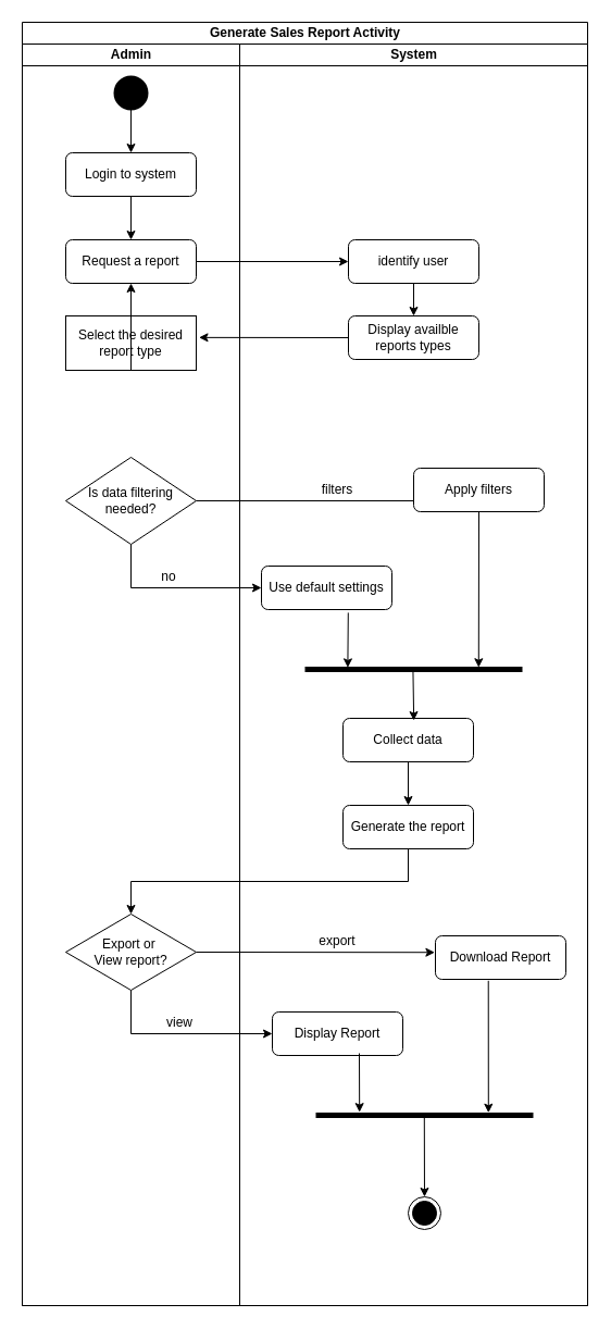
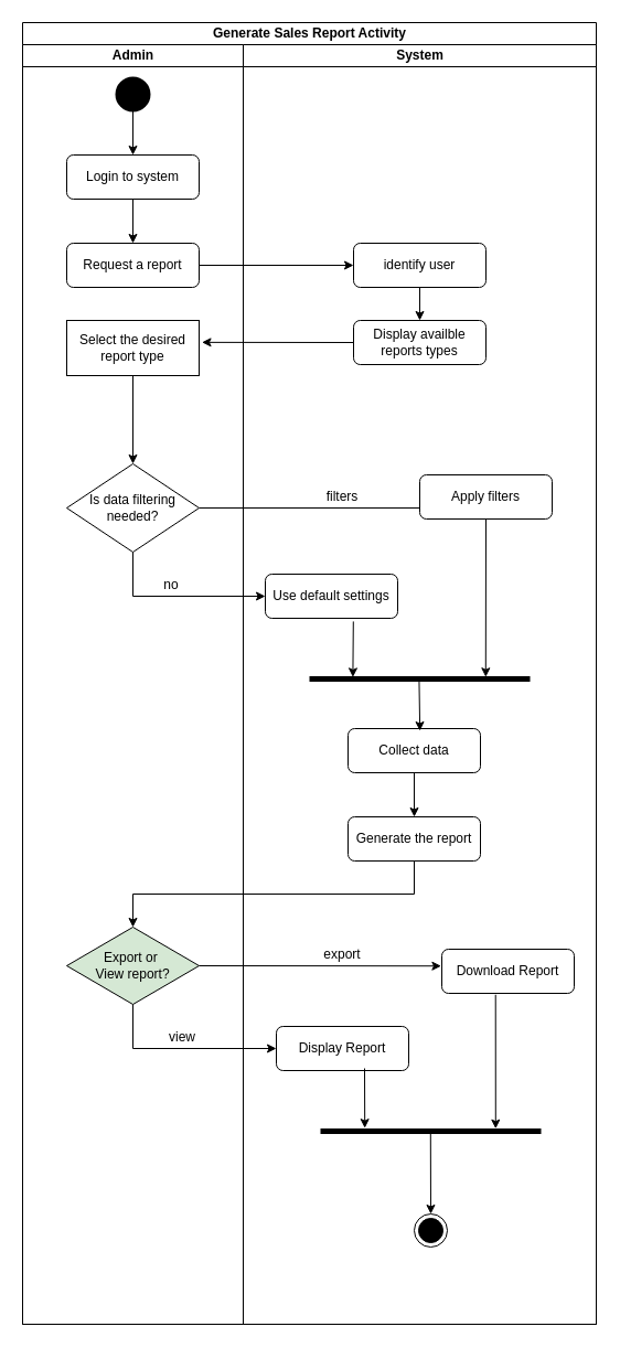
  <mxCell id="0" />
  <mxCell id="1" parent="0" />
  <mxCell id="2" value="Generate Sales Report Activity" style="swimlane;childLayout=stackLayout;resizeParent=1;resizeParentMax=0;startSize=20;html=1;" vertex="1" parent="1"><mxGeometry x="20" y="20" width="520" height="1180" as="geometry" /></mxCell>
  <mxCell id="3" value="Admin" style="swimlane;startSize=20;html=1;" vertex="1" parent="2"><mxGeometry y="20" width="200" height="1160" as="geometry" /></mxCell>
  <mxCell id="4" value="" style="strokeWidth=2;html=1;shape=mxgraph.flowchart.start_2;whiteSpace=wrap;fillColor=#000000;" vertex="1" parent="3"><mxGeometry x="85" y="30" width="30" height="30" as="geometry" /></mxCell>
  <mxCell id="5" value="Login to system" style="rounded=1;whiteSpace=wrap;html=1;" vertex="1" parent="3"><mxGeometry x="40" y="100" width="120" height="40" as="geometry" /></mxCell>
  <mxCell id="6" value="Request a report" style="rounded=1;whiteSpace=wrap;html=1;" vertex="1" parent="3"><mxGeometry x="40" y="180" width="120" height="40" as="geometry" /></mxCell>
  <mxCell id="7" value="Select the desired report type" style="whiteSpace=wrap;html=1;rounded=0;" vertex="1" parent="3"><mxGeometry x="40" y="250" width="120" height="50" as="geometry" /></mxCell>
  <mxCell id="8" value="Is data filtering needed?" style="rhombus;whiteSpace=wrap;html=1;" vertex="1" parent="3"><mxGeometry x="40" y="380" width="120" height="80" as="geometry" /></mxCell>
- <mxCell id="9" value="Export or&amp;nbsp;&lt;div&gt;View report?&lt;/div&gt;" style="rhombus;whiteSpace=wrap;html=1;" vertex="1" parent="3"><mxGeometry x="40" y="800" width="120" height="70" as="geometry" /></mxCell>
+ <mxCell id="9" value="Export or&amp;nbsp;&lt;div&gt;View report?&lt;/div&gt;" style="rhombus;whiteSpace=wrap;html=1;fillColor=#d5e8d4;" vertex="1" parent="3"><mxGeometry x="40" y="800" width="120" height="70" as="geometry" /></mxCell>
  <mxCell id="10" value="" style="endArrow=classic;html=1;rounded=0;exitX=0.5;exitY=1;exitDx=0;exitDy=0;exitPerimeter=0;entryX=0.5;entryY=0;entryDx=0;entryDy=0;" edge="1" parent="3" source="4" target="5"><mxGeometry width="50" height="50" relative="1" as="geometry"><mxPoint x="320" y="160" as="sourcePoint" /><mxPoint x="370" y="110" as="targetPoint" /></mxGeometry></mxCell>
  <mxCell id="11" value="" style="endArrow=classic;html=1;rounded=0;exitX=0.5;exitY=1;exitDx=0;exitDy=0;entryX=0.5;entryY=0;entryDx=0;entryDy=0;" edge="1" parent="3" source="5" target="6"><mxGeometry width="50" height="50" relative="1" as="geometry"><mxPoint x="340" y="210" as="sourcePoint" /><mxPoint x="390" y="160" as="targetPoint" /></mxGeometry></mxCell>
- <mxCell id="12" value="" style="endArrow=classic;html=1;rounded=0;exitX=0.5;exitY=1;exitDx=0;exitDy=0;" edge="1" parent="3" source="7" target="6"><mxGeometry width="50" height="50" relative="1" as="geometry"><mxPoint x="260" y="380" as="sourcePoint" /><mxPoint x="310" y="330" as="targetPoint" /></mxGeometry></mxCell>
+ <mxCell id="12" value="" style="endArrow=classic;html=1;rounded=0;exitX=0.5;exitY=1;exitDx=0;exitDy=0;" edge="1" parent="3" source="7" target="8"><mxGeometry width="50" height="50" relative="1" as="geometry"><mxPoint x="260" y="380" as="sourcePoint" /><mxPoint x="310" y="330" as="targetPoint" /></mxGeometry></mxCell>
  <mxCell id="13" value="no" style="text;html=1;align=center;verticalAlign=middle;whiteSpace=wrap;rounded=0;" vertex="1" parent="3"><mxGeometry x="105" y="470" width="60" height="40" as="geometry" /></mxCell>
  <mxCell id="14" value="view" style="text;html=1;align=center;verticalAlign=middle;whiteSpace=wrap;rounded=0;" vertex="1" parent="3"><mxGeometry x="115" y="880" width="60" height="40" as="geometry" /></mxCell>
  <mxCell id="15" value="" style="endArrow=classic;html=1;rounded=0;exitX=1;exitY=0.5;exitDx=0;exitDy=0;entryX=0;entryY=0.5;entryDx=0;entryDy=0;" edge="1" parent="2" source="6" target="24"><mxGeometry width="50" height="50" relative="1" as="geometry"><mxPoint x="340" y="230" as="sourcePoint" /><mxPoint x="390" y="180" as="targetPoint" /></mxGeometry></mxCell>
  <mxCell id="16" value="" style="endArrow=classic;html=1;rounded=0;exitX=0;exitY=0.5;exitDx=0;exitDy=0;entryX=1.021;entryY=0.397;entryDx=0;entryDy=0;entryPerimeter=0;" edge="1" parent="2" source="31" target="7"><mxGeometry width="50" height="50" relative="1" as="geometry"><mxPoint x="260" y="310" as="sourcePoint" /><mxPoint x="310" y="260" as="targetPoint" /></mxGeometry></mxCell>
  <mxCell id="17" value="" style="endArrow=none;html=1;rounded=0;exitX=1;exitY=0.5;exitDx=0;exitDy=0;entryX=0;entryY=0.75;entryDx=0;entryDy=0;" edge="1" parent="2" source="8" target="25"><mxGeometry width="50" height="50" relative="1" as="geometry"><mxPoint x="260" y="460" as="sourcePoint" /><mxPoint x="310" y="410" as="targetPoint" /></mxGeometry></mxCell>
  <mxCell id="18" value="" style="endArrow=classic;html=1;rounded=0;exitX=0.5;exitY=1;exitDx=0;exitDy=0;entryX=0;entryY=0.5;entryDx=0;entryDy=0;" edge="1" parent="2" source="8" target="26"><mxGeometry width="50" height="50" relative="1" as="geometry"><mxPoint x="260" y="510" as="sourcePoint" /><mxPoint x="310" y="460" as="targetPoint" /><Array as="points"><mxPoint x="100" y="520" /></Array></mxGeometry></mxCell>
  <mxCell id="19" value="" style="endArrow=classic;html=1;rounded=0;exitX=0.5;exitY=1;exitDx=0;exitDy=0;entryX=0.5;entryY=0;entryDx=0;entryDy=0;" edge="1" parent="2" source="27" target="9"><mxGeometry width="50" height="50" relative="1" as="geometry"><mxPoint x="260" y="850" as="sourcePoint" /><mxPoint x="310" y="800" as="targetPoint" /><Array as="points"><mxPoint x="355" y="790" /><mxPoint x="100" y="790" /></Array></mxGeometry></mxCell>
  <mxCell id="20" value="" style="endArrow=classic;html=1;rounded=0;exitX=1;exitY=0.5;exitDx=0;exitDy=0;entryX=-0.005;entryY=0.381;entryDx=0;entryDy=0;entryPerimeter=0;" edge="1" parent="2" source="9" target="28"><mxGeometry width="50" height="50" relative="1" as="geometry"><mxPoint x="260" y="930" as="sourcePoint" /><mxPoint x="310" y="880" as="targetPoint" /></mxGeometry></mxCell>
  <mxCell id="21" value="" style="endArrow=classic;html=1;rounded=0;exitX=0.5;exitY=1;exitDx=0;exitDy=0;entryX=0;entryY=0.5;entryDx=0;entryDy=0;" edge="1" parent="2" source="9" target="29"><mxGeometry width="50" height="50" relative="1" as="geometry"><mxPoint x="260" y="940" as="sourcePoint" /><mxPoint x="310" y="890" as="targetPoint" /><Array as="points"><mxPoint x="100" y="930" /></Array></mxGeometry></mxCell>
  <mxCell id="22" value="System" style="swimlane;startSize=20;html=1;" vertex="1" parent="2"><mxGeometry x="200" y="20" width="320" height="1160" as="geometry" /></mxCell>
  <mxCell id="23" value="Collect data" style="rounded=1;whiteSpace=wrap;html=1;" vertex="1" parent="22"><mxGeometry x="95" y="620" width="120" height="40" as="geometry" /></mxCell>
  <mxCell id="24" value="identify user" style="rounded=1;whiteSpace=wrap;html=1;" vertex="1" parent="22"><mxGeometry x="100" y="180" width="120" height="40" as="geometry" /></mxCell>
  <mxCell id="25" value="Apply filters" style="rounded=1;whiteSpace=wrap;html=1;" vertex="1" parent="22"><mxGeometry x="160" y="390" width="120" height="40" as="geometry" /></mxCell>
  <mxCell id="26" value="Use default settings" style="rounded=1;whiteSpace=wrap;html=1;" vertex="1" parent="22"><mxGeometry x="20" y="480" width="120" height="40" as="geometry" /></mxCell>
  <mxCell id="27" value="Generate the report" style="rounded=1;whiteSpace=wrap;html=1;" vertex="1" parent="22"><mxGeometry x="95" y="700" width="120" height="40" as="geometry" /></mxCell>
  <mxCell id="28" value="Download Report" style="rounded=1;whiteSpace=wrap;html=1;" vertex="1" parent="22"><mxGeometry x="180" y="820" width="120" height="40" as="geometry" /></mxCell>
  <mxCell id="29" value="Display Report" style="rounded=1;whiteSpace=wrap;html=1;" vertex="1" parent="22"><mxGeometry x="30" y="890" width="120" height="40" as="geometry" /></mxCell>
  <mxCell id="30" value="" style="ellipse;html=1;shape=endState;fillColor=#000000;strokeColor=#000000;" vertex="1" parent="22"><mxGeometry x="155" y="1060" width="30" height="30" as="geometry" /></mxCell>
  <mxCell id="31" value="Display availble reports types" style="rounded=1;whiteSpace=wrap;html=1;" vertex="1" parent="22"><mxGeometry x="100" y="250" width="120" height="40" as="geometry" /></mxCell>
  <mxCell id="32" value="" style="endArrow=classic;html=1;rounded=0;exitX=0.5;exitY=1;exitDx=0;exitDy=0;entryX=0.5;entryY=0;entryDx=0;entryDy=0;" edge="1" parent="22" source="24" target="31"><mxGeometry width="50" height="50" relative="1" as="geometry"><mxPoint x="60" y="240" as="sourcePoint" /><mxPoint x="110" y="190" as="targetPoint" /></mxGeometry></mxCell>
  <mxCell id="33" value="filters" style="text;html=1;align=center;verticalAlign=middle;whiteSpace=wrap;rounded=0;" vertex="1" parent="22"><mxGeometry x="60" y="395" width="60" height="30" as="geometry" /></mxCell>
  <mxCell id="34" value="" style="line;strokeWidth=5;rotatable=0;dashed=0;labelPosition=right;align=left;verticalAlign=middle;spacingTop=0;spacingLeft=6;points=[];portConstraint=eastwest;" vertex="1" parent="22"><mxGeometry x="60" y="570" width="200" height="10" as="geometry" /></mxCell>
  <mxCell id="35" value="" style="endArrow=classic;html=1;rounded=0;exitX=0.665;exitY=1.073;exitDx=0;exitDy=0;exitPerimeter=0;entryX=0.197;entryY=0.338;entryDx=0;entryDy=0;entryPerimeter=0;" edge="1" parent="22" source="26" target="34"><mxGeometry width="50" height="50" relative="1" as="geometry"><mxPoint x="-20" y="650" as="sourcePoint" /><mxPoint x="30" y="600" as="targetPoint" /></mxGeometry></mxCell>
  <mxCell id="36" value="" style="endArrow=classic;html=1;rounded=0;exitX=0.5;exitY=1;exitDx=0;exitDy=0;entryX=0.799;entryY=0.324;entryDx=0;entryDy=0;entryPerimeter=0;" edge="1" parent="22" source="25" target="34"><mxGeometry width="50" height="50" relative="1" as="geometry"><mxPoint y="630" as="sourcePoint" /><mxPoint x="220" y="570" as="targetPoint" /></mxGeometry></mxCell>
  <mxCell id="37" value="" style="endArrow=classic;html=1;rounded=0;entryX=0.543;entryY=0.051;entryDx=0;entryDy=0;entryPerimeter=0;exitX=0.497;exitY=0.355;exitDx=0;exitDy=0;exitPerimeter=0;" edge="1" parent="22" source="34" target="23"><mxGeometry width="50" height="50" relative="1" as="geometry"><mxPoint x="160" y="578" as="sourcePoint" /><mxPoint x="130" y="540" as="targetPoint" /></mxGeometry></mxCell>
  <mxCell id="38" value="" style="endArrow=classic;html=1;rounded=0;exitX=0.5;exitY=1;exitDx=0;exitDy=0;entryX=0.5;entryY=0;entryDx=0;entryDy=0;" edge="1" parent="22" source="23" target="27"><mxGeometry width="50" height="50" relative="1" as="geometry"><mxPoint x="60" y="710" as="sourcePoint" /><mxPoint x="110" y="660" as="targetPoint" /></mxGeometry></mxCell>
  <mxCell id="39" value="export" style="text;html=1;align=center;verticalAlign=middle;whiteSpace=wrap;rounded=0;" vertex="1" parent="22"><mxGeometry x="60" y="810" width="60" height="30" as="geometry" /></mxCell>
  <mxCell id="40" value="" style="line;strokeWidth=5;rotatable=0;dashed=0;labelPosition=right;align=left;verticalAlign=middle;spacingTop=0;spacingLeft=6;points=[];portConstraint=eastwest;" vertex="1" parent="22"><mxGeometry x="70" y="980" width="200" height="10" as="geometry" /></mxCell>
  <mxCell id="41" value="" style="endArrow=classic;html=1;rounded=0;entryX=0.201;entryY=0.215;entryDx=0;entryDy=0;entryPerimeter=0;" edge="1" parent="22" target="40"><mxGeometry width="50" height="50" relative="1" as="geometry"><mxPoint x="110" y="928" as="sourcePoint" /><mxPoint x="110" y="950" as="targetPoint" /></mxGeometry></mxCell>
  <mxCell id="42" value="" style="endArrow=classic;html=1;rounded=0;exitX=0.406;exitY=1.032;exitDx=0;exitDy=0;exitPerimeter=0;entryX=0.794;entryY=0.271;entryDx=0;entryDy=0;entryPerimeter=0;" edge="1" parent="22" source="28" target="40"><mxGeometry width="50" height="50" relative="1" as="geometry"><mxPoint x="70" y="1000" as="sourcePoint" /><mxPoint x="229" y="980" as="targetPoint" /></mxGeometry></mxCell>
  <mxCell id="43" value="" style="endArrow=classic;html=1;rounded=0;exitX=0.499;exitY=0.713;exitDx=0;exitDy=0;exitPerimeter=0;entryX=0.5;entryY=0;entryDx=0;entryDy=0;" edge="1" parent="22" source="40" target="30"><mxGeometry width="50" height="50" relative="1" as="geometry"><mxPoint x="40" y="990" as="sourcePoint" /><mxPoint x="90" y="940" as="targetPoint" /></mxGeometry></mxCell>
